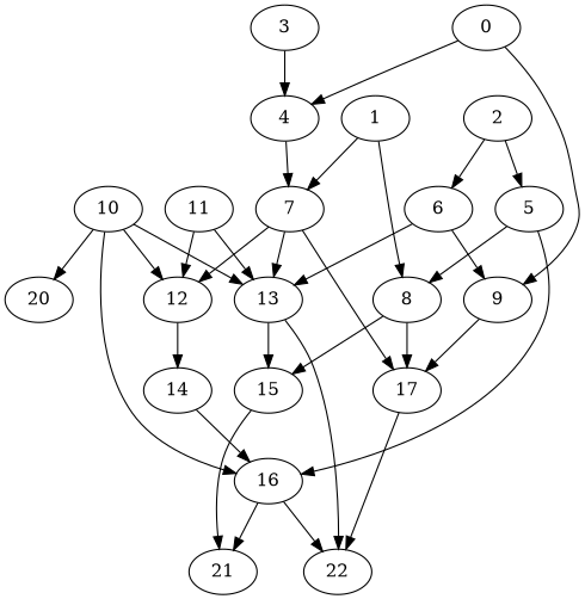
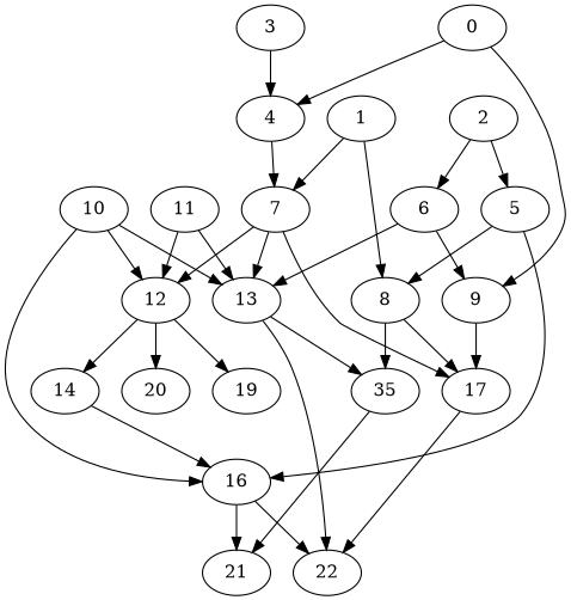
  digraph {
-   15
+   15 [label=35]
    21
    7
    17
    12
    13
    22
    20
+   19
    14
    3
    4
    8
    16
    5
    9
    11
    10
    2
    6
    0
    1
    15 -> 21
    7 -> 17
    7 -> 12
    7 -> 13
    17 -> 22
-   10 -> 20
+   12 -> 20
+   12 -> 19
    12 -> 14
    13 -> 15
    13 -> 22
    14 -> 16
    3 -> 4
    4 -> 7
    8 -> 15
    8 -> 17
    16 -> 21
    16 -> 22
    5 -> 8
    5 -> 16
    9 -> 17
    11 -> 12
    11 -> 13
    10 -> 12
    10 -> 13
    10 -> 16
    2 -> 5
    2 -> 6
    6 -> 13
    6 -> 9
    0 -> 4
    0 -> 9
    1 -> 7
    1 -> 8
  }
